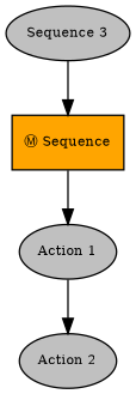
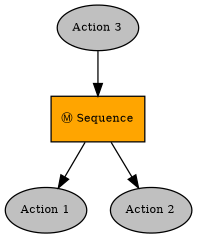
  digraph {
    fontname="times-roman"
    ordering=out
    node [fillcolor=gray fontcolor=black fontname="times-roman" fontsize=9 shape=ellipse style=filled]
    edge [fontname="times-roman"]
    n1 [fillcolor=orange label="Ⓜ Sequence" shape=box]
    n2 [label="Action 1"]
    n3 [label="Action 2"]
-   n4 [label="Sequence 3"]
+   n4 [label="Action 3"]
    n1 -> n2
-   n2 -> n3
+   n1 -> n3
    n4 -> n1
  }
